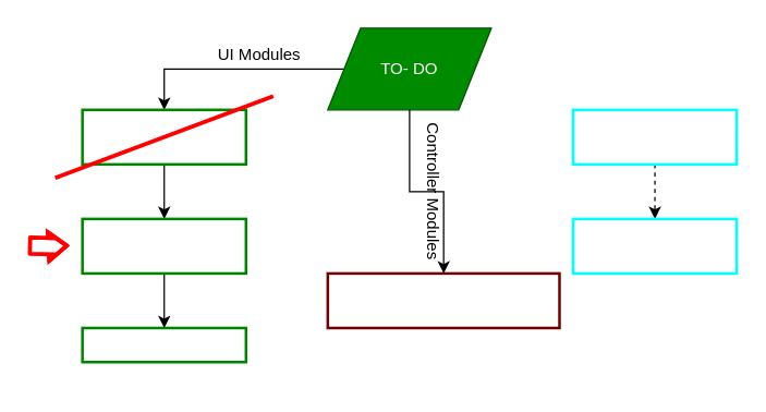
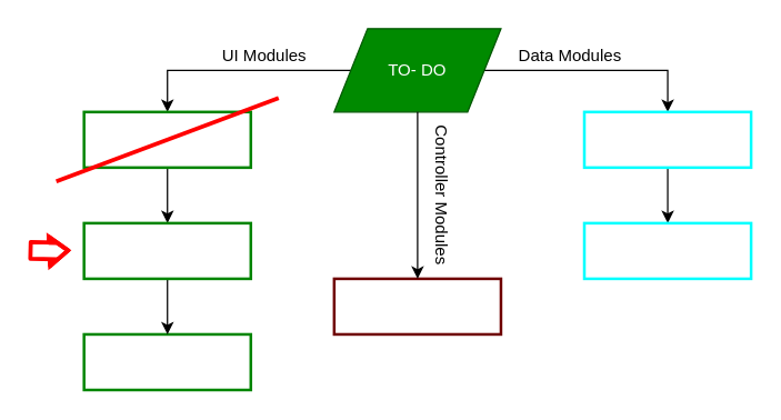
  <mxCell id="0" />
  <mxCell id="1" parent="0" />
+ <mxCell id="2" value="" style="edgeStyle=orthogonalEdgeStyle;rounded=0;orthogonalLoop=1;jettySize=auto;html=1;entryX=0.5;entryY=0;entryDx=0;entryDy=0;" parent="1" source="4" target="10" edge="1"><mxGeometry relative="1" as="geometry"><mxPoint x="452" y="50" as="targetPoint" /><Array as="points"><mxPoint x="480" y="50" /></Array></mxGeometry></mxCell>
  <mxCell id="3" style="edgeStyle=orthogonalEdgeStyle;rounded=0;orthogonalLoop=1;jettySize=auto;html=1;exitX=0;exitY=0.5;exitDx=0;exitDy=0;entryX=0.5;entryY=0;entryDx=0;entryDy=0;" parent="1" source="4" target="7" edge="1"><mxGeometry relative="1" as="geometry" /></mxCell>
  <mxCell id="4" value="TO- DO" style="shape=parallelogram;perimeter=parallelogramPerimeter;whiteSpace=wrap;html=1;fillColor=#008a00;strokeColor=#005700;fontColor=#ffffff;" parent="1" vertex="1"><mxGeometry x="240" y="20" width="120" height="60" as="geometry" /></mxCell>
- <mxCell id="5" value="Expense add Event handler integration" style="rounded=0;whiteSpace=wrap;html=1;fontFamily=Helvetica;fontSize=12;fontColor=#ffffff;align=center;strokeColor=#6F0000;fillColor=none;strokeWidth=2;" parent="1" vertex="1"><mxGeometry x="240" y="200" width="170" height="40" as="geometry" /></mxCell>
+ <mxCell id="5" value="Expense add Event handler integration" style="rounded=0;whiteSpace=wrap;html=1;fontFamily=Helvetica;fontSize=12;fontColor=#ffffff;align=center;strokeColor=#6F0000;fillColor=none;strokeWidth=2;" parent="1" vertex="1"><mxGeometry x="240" y="200" width="120" height="40" as="geometry" /></mxCell>
  <mxCell id="6" value="" style="edgeStyle=orthogonalEdgeStyle;rounded=0;orthogonalLoop=1;jettySize=auto;html=1;entryX=0.5;entryY=0;entryDx=0;entryDy=0;" parent="1" source="7" target="12" edge="1"><mxGeometry relative="1" as="geometry" /></mxCell>
  <mxCell id="7" value="Getting Input new from input field" style="rounded=0;whiteSpace=wrap;html=1;fontFamily=Helvetica;fontSize=12;fontColor=#ffffff;align=center;strokeColor=#008500;fillColor=none;strokeWidth=2;" parent="1" vertex="1"><mxGeometry x="60" y="80" width="120" height="40" as="geometry" /></mxCell>
- <mxCell id="8" value="Update UI" style="rounded=0;whiteSpace=wrap;html=1;fontFamily=Helvetica;fontSize=12;fontColor=#ffffff;align=center;strokeColor=#008500;fillColor=none;strokeWidth=2;" parent="1" vertex="1"><mxGeometry x="60" y="240" width="120" height="25" as="geometry" /></mxCell>
- <mxCell id="9" style="edgeStyle=orthogonalEdgeStyle;rounded=0;orthogonalLoop=1;jettySize=auto;html=1;exitX=0.5;exitY=1;exitDx=0;exitDy=0;entryX=0.5;entryY=0;entryDx=0;entryDy=0;dashed=1;" parent="1" source="10" target="13" edge="1"><mxGeometry relative="1" as="geometry" /></mxCell>
+ <mxCell id="8" value="Update UI" style="rounded=0;whiteSpace=wrap;html=1;fontFamily=Helvetica;fontSize=12;fontColor=#ffffff;align=center;strokeColor=#008500;fillColor=none;strokeWidth=2;" parent="1" vertex="1"><mxGeometry x="60" y="240" width="120" height="40" as="geometry" /></mxCell>
+ <mxCell id="9" style="edgeStyle=orthogonalEdgeStyle;rounded=0;orthogonalLoop=1;jettySize=auto;html=1;exitX=0.5;exitY=1;exitDx=0;exitDy=0;entryX=0.5;entryY=0;entryDx=0;entryDy=0;" parent="1" source="10" target="13" edge="1"><mxGeometry relative="1" as="geometry" /></mxCell>
  <mxCell id="10" value="Add Input value to data structure" style="rounded=0;whiteSpace=wrap;html=1;fontFamily=Helvetica;fontSize=12;fontColor=#ffffff;align=center;strokeColor=#00FFFF;fillColor=none;strokeWidth=2;" parent="1" vertex="1"><mxGeometry x="420" y="80" width="120" height="40" as="geometry" /></mxCell>
  <mxCell id="11" style="edgeStyle=orthogonalEdgeStyle;rounded=0;orthogonalLoop=1;jettySize=auto;html=1;exitX=0.5;exitY=1;exitDx=0;exitDy=0;" parent="1" source="12" target="8" edge="1"><mxGeometry relative="1" as="geometry" /></mxCell>
  <mxCell id="12" value="Add new item&amp;nbsp;to UI" style="rounded=0;whiteSpace=wrap;html=1;fontFamily=Helvetica;fontSize=12;fontColor=#ffffff;align=center;strokeColor=#008500;fillColor=none;strokeWidth=2;" parent="1" vertex="1"><mxGeometry x="60" y="160" width="120" height="40" as="geometry" /></mxCell>
  <mxCell id="13" value="Update Budget with input value" style="rounded=0;whiteSpace=wrap;html=1;fontFamily=Helvetica;fontSize=12;fontColor=#ffffff;align=center;strokeColor=#00FFFF;fillColor=none;strokeWidth=2;" parent="1" vertex="1"><mxGeometry x="420" y="160" width="120" height="40" as="geometry" /></mxCell>
  <mxCell id="14" value="UI Modules&lt;br&gt;" style="text;html=1;strokeColor=none;fillColor=none;align=center;verticalAlign=middle;whiteSpace=wrap;rounded=0;" parent="1" vertex="1"><mxGeometry x="130" y="30" width="120" height="20" as="geometry" /></mxCell>
+ <mxCell id="15" value="Data Modules" style="text;html=1;strokeColor=none;fillColor=none;align=center;verticalAlign=middle;whiteSpace=wrap;rounded=0;" parent="1" vertex="1"><mxGeometry x="360" y="30" width="100" height="20" as="geometry" /></mxCell>
  <mxCell id="16" value="Controller Modules" style="text;html=1;strokeColor=none;fillColor=none;align=center;verticalAlign=middle;whiteSpace=wrap;rounded=0;rotation=90;" parent="1" vertex="1"><mxGeometry x="260" y="130" width="114" height="20" as="geometry" /></mxCell>
  <mxCell id="17" value="" style="edgeStyle=orthogonalEdgeStyle;rounded=0;orthogonalLoop=1;jettySize=auto;html=1;entryX=0.5;entryY=0;entryDx=0;entryDy=0;" parent="1" source="4" target="5" edge="1"><mxGeometry relative="1" as="geometry"><mxPoint x="300" y="80" as="sourcePoint" /><mxPoint x="300" y="160" as="targetPoint" /></mxGeometry></mxCell>
  <mxCell id="18" value="" style="endArrow=none;html=1;strokeWidth=3;strokeColor=#FF0000;" edge="1" parent="1"><mxGeometry width="50" height="50" relative="1" as="geometry"><mxPoint x="40" y="130" as="sourcePoint" /><mxPoint x="200" y="70" as="targetPoint" /></mxGeometry></mxCell>
  <mxCell id="19" value="" style="shape=flexArrow;endArrow=classic;html=1;strokeColor=#FF0000;strokeWidth=3;endWidth=6;endSize=3.47;" edge="1" parent="1"><mxGeometry width="50" height="50" relative="1" as="geometry"><mxPoint x="20" y="179.5" as="sourcePoint" /><mxPoint x="50" y="179.5" as="targetPoint" /><Array as="points"><mxPoint x="40" y="180" /></Array></mxGeometry></mxCell>
